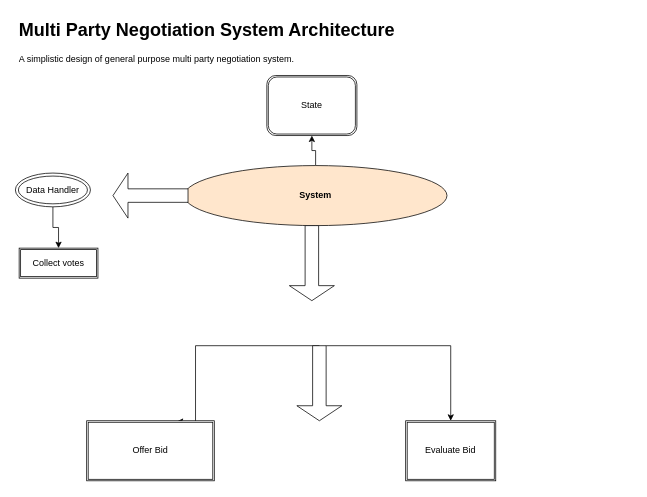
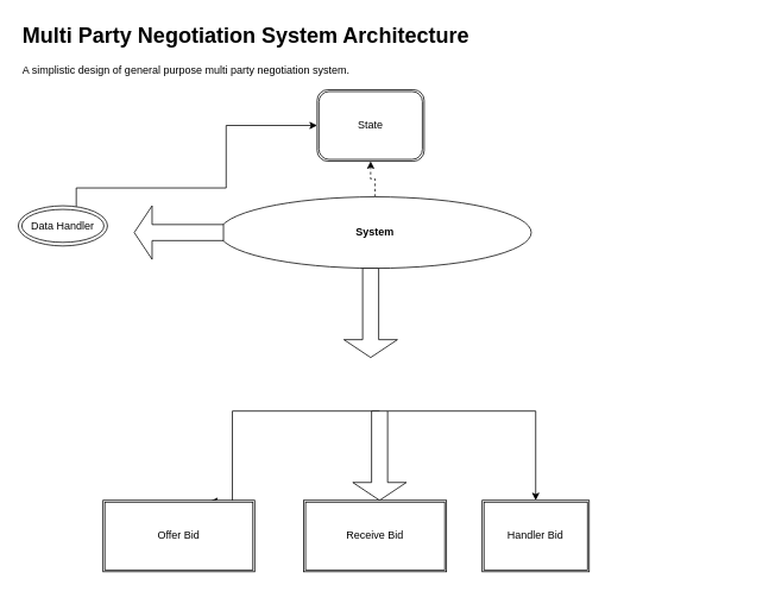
  <mxCell id="0" />
  <mxCell id="1" parent="0" />
  <mxCell id="2" value="&lt;h1&gt;Multi Party Negotiation System Architecture&lt;br&gt;&lt;/h1&gt;&lt;p&gt;A simplistic design of general purpose multi party negotiation system.&lt;/p&gt;" style="text;html=1;strokeColor=none;fillColor=none;spacing=5;spacingTop=-20;whiteSpace=wrap;overflow=hidden;rounded=0;" vertex="1" parent="1"><mxGeometry x="20" y="20" width="820" height="120" as="geometry" /></mxCell>
- <mxCell id="3" style="edgeStyle=orthogonalEdgeStyle;rounded=0;orthogonalLoop=1;jettySize=auto;html=1;exitX=0.5;exitY=0;exitDx=0;exitDy=0;" edge="1" parent="1" source="4" target="17"><mxGeometry relative="1" as="geometry"><mxPoint x="420" y="180" as="targetPoint" /></mxGeometry></mxCell>
- <mxCell id="4" value="&lt;b&gt;System&lt;/b&gt;" style="ellipse;whiteSpace=wrap;html=1;fillColor=#ffe6cc;" vertex="1" parent="1"><mxGeometry x="245" y="220" width="350" height="80" as="geometry" /></mxCell>
+ <mxCell id="3" style="edgeStyle=orthogonalEdgeStyle;rounded=0;orthogonalLoop=1;jettySize=auto;html=1;exitX=0.5;exitY=0;exitDx=0;exitDy=0;dashed=1;" edge="1" parent="1" source="4" target="17"><mxGeometry relative="1" as="geometry"><mxPoint x="420" y="180" as="targetPoint" /></mxGeometry></mxCell>
+ <mxCell id="4" value="&lt;b&gt;System&lt;/b&gt;" style="ellipse;whiteSpace=wrap;html=1;" vertex="1" parent="1"><mxGeometry x="245" y="220" width="350" height="80" as="geometry" /></mxCell>
  <mxCell id="5" value="" style="shape=singleArrow;direction=south;whiteSpace=wrap;html=1;" vertex="1" parent="1"><mxGeometry x="385" y="300" width="60" height="100" as="geometry" /></mxCell>
  <mxCell id="6" style="edgeStyle=orthogonalEdgeStyle;rounded=0;orthogonalLoop=1;jettySize=auto;html=1;exitX=0;exitY=0.5;exitDx=0;exitDy=0;exitPerimeter=0;entryX=0.706;entryY=0.013;entryDx=0;entryDy=0;entryPerimeter=0;" edge="1" parent="1" source="8" target="9"><mxGeometry relative="1" as="geometry"><Array as="points"><mxPoint x="260" y="460" /></Array></mxGeometry></mxCell>
  <mxCell id="7" style="edgeStyle=orthogonalEdgeStyle;rounded=0;orthogonalLoop=1;jettySize=auto;html=1;exitX=0;exitY=0;exitDx=0;exitDy=21;exitPerimeter=0;entryX=0.5;entryY=0;entryDx=0;entryDy=0;" edge="1" parent="1" source="8" target="11"><mxGeometry relative="1" as="geometry"><Array as="points"><mxPoint x="600" y="460" /></Array></mxGeometry></mxCell>
  <mxCell id="8" value="" style="shape=singleArrow;direction=south;whiteSpace=wrap;html=1;" vertex="1" parent="1"><mxGeometry x="395" y="460" width="60" height="100" as="geometry" /></mxCell>
  <mxCell id="9" value="Offer Bid" style="shape=ext;double=1;rounded=0;whiteSpace=wrap;html=1;" vertex="1" parent="1"><mxGeometry x="115" y="560" width="170" height="80" as="geometry" /></mxCell>
- <mxCell id="11" value="Evaluate Bid" style="shape=ext;double=1;rounded=0;whiteSpace=wrap;html=1;" vertex="1" parent="1"><mxGeometry x="540" y="560" width="120" height="80" as="geometry" /></mxCell>
+ <mxCell id="10" value="Receive Bid" style="shape=ext;double=1;rounded=0;whiteSpace=wrap;html=1;" vertex="1" parent="1"><mxGeometry x="340" y="560" width="160" height="80" as="geometry" /></mxCell>
+ <mxCell id="11" value="Handler Bid" style="shape=ext;double=1;rounded=0;whiteSpace=wrap;html=1;" vertex="1" parent="1"><mxGeometry x="540" y="560" width="120" height="80" as="geometry" /></mxCell>
  <mxCell id="12" value="" style="shape=singleArrow;direction=west;whiteSpace=wrap;html=1;" vertex="1" parent="1"><mxGeometry x="150" y="230" width="100" height="60" as="geometry" /></mxCell>
- <mxCell id="13" style="edgeStyle=orthogonalEdgeStyle;rounded=0;orthogonalLoop=1;jettySize=auto;html=1;" edge="1" parent="1" source="15" target="16"><mxGeometry relative="1" as="geometry"><mxPoint x="85" y="350" as="targetPoint" /></mxGeometry></mxCell>
+ <mxCell id="14" style="edgeStyle=orthogonalEdgeStyle;rounded=0;orthogonalLoop=1;jettySize=auto;html=1;entryX=0;entryY=0.5;entryDx=0;entryDy=0;" edge="1" parent="1" source="15" target="17"><mxGeometry relative="1" as="geometry"><Array as="points"><mxPoint x="85" y="210" /><mxPoint x="253" y="210" /><mxPoint x="253" y="140" /></Array></mxGeometry></mxCell>
  <mxCell id="15" value="Data Handler" style="ellipse;shape=doubleEllipse;whiteSpace=wrap;html=1;" vertex="1" parent="1"><mxGeometry x="20" y="230" width="100" height="45" as="geometry" /></mxCell>
- <mxCell id="16" value="Collect votes" style="shape=ext;double=1;rounded=0;whiteSpace=wrap;html=1;" vertex="1" parent="1"><mxGeometry x="25" y="330" width="105" height="40" as="geometry" /></mxCell>
  <mxCell id="17" value="State" style="shape=ext;double=1;rounded=1;whiteSpace=wrap;html=1;" vertex="1" parent="1"><mxGeometry x="355" y="100" width="120" height="80" as="geometry" /></mxCell>
